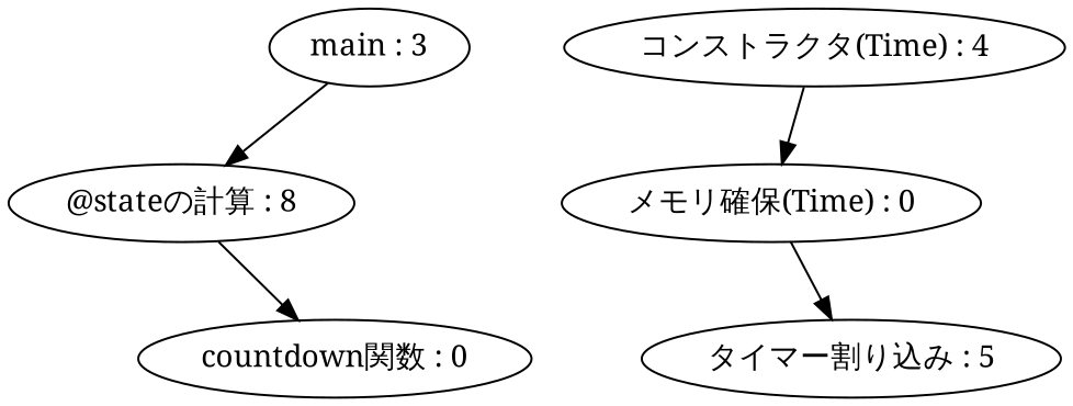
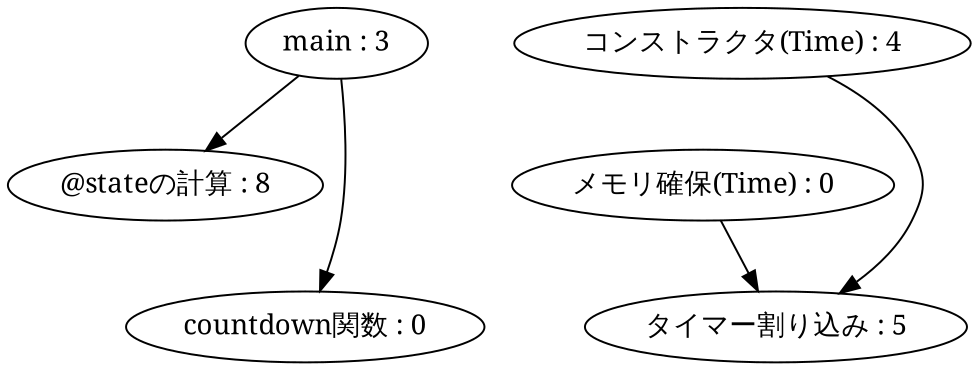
  digraph {
    fontname="Noto Serif"
    node [fontname="Noto Serif"]
    edge [fontname="Noto Serif"]
    n1 [label="main : 3"]
    n2 [label="@stateの計算 : 8"]
    n3 [label="countdown関数 : 0"]
    n4 [label="コンストラクタ(Time) : 4"]
    n5 [label="メモリ確保(Time) : 0"]
    n6 [label="タイマー割り込み : 5"]
    n1 -> n2
-   n2 -> n3
-   n4 -> n5
+   n1 -> n3
+   n4 -> n6
    n5 -> n6
  }
